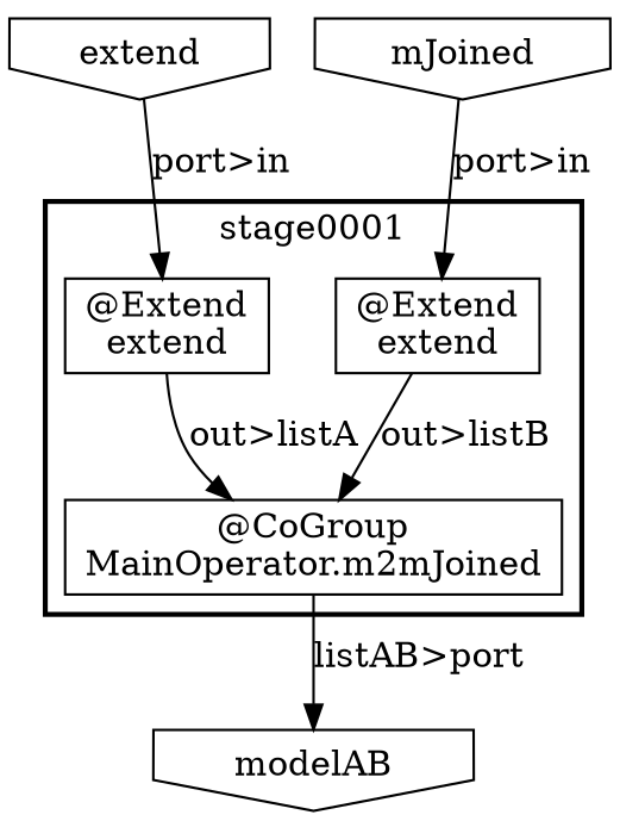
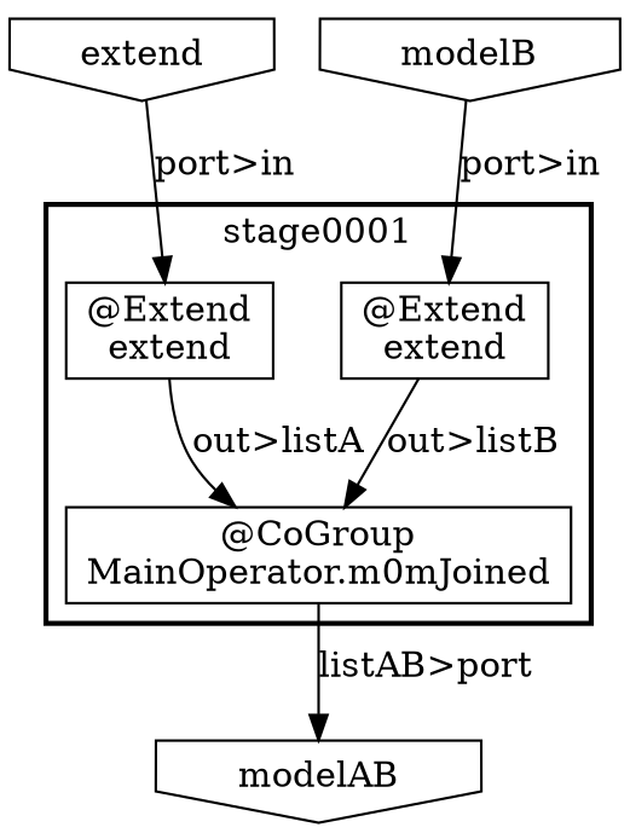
  digraph {
    node [shape=box]
    n1 [label="@Extend\nextend"]
    n2 [label="@Extend\nextend"]
-   n3 [label="@CoGroup\nMainOperator.m2mJoined"]
+   n3 [label="@CoGroup\nMainOperator.m0mJoined"]
    n4 [label=modelAB shape=invhouse]
    n5 [label=extend shape=invhouse]
-   n6 [label=mJoined shape=invhouse]
+   n6 [label=modelB shape=invhouse]
    subgraph cluster_1 {
      label=stage0001
      style=bold
      n1
      n2
      n3
    }
    n1 -> n3 [label="out>listA"]
    n2 -> n3 [label="out>listB"]
    n3 -> n4 [label="listAB>port"]
    n5 -> n1 [label="port>in"]
    n6 -> n2 [label="port>in"]
  }
